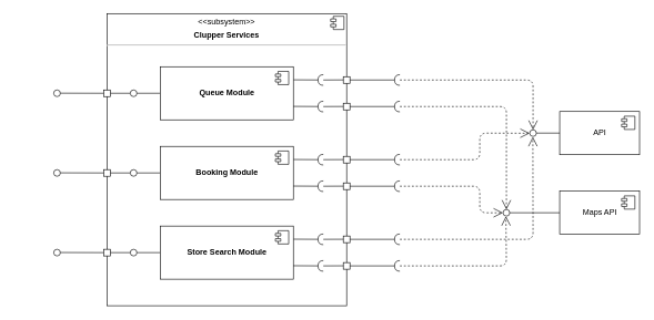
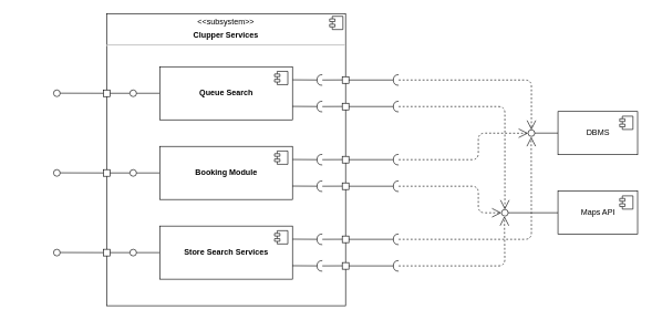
  <mxCell id="0" />
  <mxCell id="1" parent="0" />
  <mxCell id="2" value="&lt;p style=&quot;text-align: center ; margin: 6px 0px 0px&quot;&gt;&amp;lt;&amp;lt;subsystem&amp;gt;&amp;gt;&lt;/p&gt;&lt;p style=&quot;text-align: center ; margin: 6px 0px 0px&quot;&gt;&lt;b&gt;Clupper Services&lt;/b&gt;&lt;/p&gt;&lt;hr&gt;&lt;p style=&quot;margin: 0px ; margin-left: 8px&quot;&gt;&lt;br&gt;&lt;/p&gt;" style="align=left;overflow=fill;html=1;dropTarget=0;" vertex="1" parent="1"><mxGeometry x="160" y="20" width="360" height="440" as="geometry" /></mxCell>
  <mxCell id="3" value="" style="shape=component;jettyWidth=8;jettyHeight=4;" vertex="1" parent="2"><mxGeometry x="1" width="20" height="20" relative="1" as="geometry"><mxPoint x="-24" y="4" as="offset" /></mxGeometry></mxCell>
  <mxCell id="4" value="" style="endArrow=open;endSize=12;dashed=1;html=1;" edge="1" parent="1" target="77"><mxGeometry width="160" relative="1" as="geometry"><mxPoint x="600" y="120" as="sourcePoint" /><mxPoint x="670" y="139.9" as="targetPoint" /><Array as="points"><mxPoint x="800" y="120" /></Array></mxGeometry></mxCell>
- <mxCell id="5" value="API" style="html=1;dropTarget=0;" vertex="1" parent="1"><mxGeometry x="840" y="167.5" width="120" height="65" as="geometry" /></mxCell>
+ <mxCell id="5" value="DBMS" style="html=1;dropTarget=0;" vertex="1" parent="1"><mxGeometry x="840" y="167.5" width="120" height="65" as="geometry" /></mxCell>
  <mxCell id="6" value="" style="shape=module;jettyWidth=8;jettyHeight=4;" vertex="1" parent="5"><mxGeometry x="1" width="20" height="20" relative="1" as="geometry"><mxPoint x="-27" y="7" as="offset" /></mxGeometry></mxCell>
  <mxCell id="7" value="" style="group" vertex="1" connectable="0" parent="1"><mxGeometry x="20" y="100" width="580" height="80" as="geometry" /></mxCell>
  <mxCell id="8" value="" style="group" vertex="1" connectable="0" parent="7"><mxGeometry x="420" y="15" width="160" height="10" as="geometry" /></mxCell>
  <mxCell id="9" value="" style="rounded=0;orthogonalLoop=1;jettySize=auto;html=1;endArrow=halfCircle;endFill=0;endSize=6;strokeWidth=1;" edge="1" parent="8"><mxGeometry relative="1" as="geometry"><mxPoint y="4.76" as="sourcePoint" /><mxPoint x="45" y="5" as="targetPoint" /></mxGeometry></mxCell>
  <mxCell id="10" value="" style="fontStyle=0;labelPosition=right;verticalLabelPosition=middle;align=left;verticalAlign=middle;spacingLeft=2;" vertex="1" parent="8"><mxGeometry x="75" width="10" height="10" as="geometry" /></mxCell>
  <mxCell id="11" value="" style="rounded=0;orthogonalLoop=1;jettySize=auto;html=1;endArrow=none;endFill=0;" edge="1" parent="8"><mxGeometry relative="1" as="geometry"><mxPoint x="45" y="5" as="sourcePoint" /><mxPoint x="75" y="4.88" as="targetPoint" /><Array as="points" /></mxGeometry></mxCell>
  <mxCell id="12" value="" style="rounded=0;orthogonalLoop=1;jettySize=auto;html=1;endArrow=halfCircle;endFill=0;endSize=6;strokeWidth=1;exitX=1;exitY=0.5;exitDx=0;exitDy=0;" edge="1" parent="8" source="10"><mxGeometry relative="1" as="geometry"><mxPoint x="120" y="4.71" as="sourcePoint" /><mxPoint x="160" y="5" as="targetPoint" /></mxGeometry></mxCell>
  <mxCell id="13" value="" style="group" vertex="1" connectable="0" parent="7"><mxGeometry x="60" y="35" width="160" height="10" as="geometry" /></mxCell>
  <mxCell id="14" value="" style="rounded=0;orthogonalLoop=1;jettySize=auto;html=1;endArrow=none;endFill=0;" edge="1" parent="13" target="16"><mxGeometry relative="1" as="geometry"><mxPoint x="85" y="5" as="sourcePoint" /><mxPoint x="120" y="5" as="targetPoint" /><Array as="points" /></mxGeometry></mxCell>
  <mxCell id="15" value="" style="fontStyle=0;labelPosition=right;verticalLabelPosition=middle;align=left;verticalAlign=middle;spacingLeft=2;" vertex="1" parent="13"><mxGeometry x="75" width="10" height="10" as="geometry" /></mxCell>
  <mxCell id="16" value="" style="ellipse;whiteSpace=wrap;html=1;fontFamily=Helvetica;fontSize=12;fontColor=#000000;align=center;strokeColor=#000000;fillColor=#ffffff;points=[];aspect=fixed;resizable=0;" vertex="1" parent="13"><mxGeometry x="115" width="10" height="10" as="geometry" /></mxCell>
  <mxCell id="17" value="" style="rounded=0;orthogonalLoop=1;jettySize=auto;html=1;endArrow=none;endFill=0;exitX=1;exitY=0.5;exitDx=0;exitDy=0;exitPerimeter=0;" edge="1" parent="13" source="16"><mxGeometry relative="1" as="geometry"><mxPoint x="170" y="4.83" as="sourcePoint" /><mxPoint x="160" y="5" as="targetPoint" /></mxGeometry></mxCell>
  <mxCell id="18" value="" style="ellipse;whiteSpace=wrap;html=1;fontFamily=Helvetica;fontSize=12;fontColor=#000000;align=center;strokeColor=#000000;fillColor=#ffffff;points=[];aspect=fixed;resizable=0;" vertex="1" parent="13"><mxGeometry width="10" height="10" as="geometry" /></mxCell>
  <mxCell id="19" value="" style="rounded=0;orthogonalLoop=1;jettySize=auto;html=1;endArrow=none;endFill=0;entryX=0;entryY=0.5;entryDx=0;entryDy=0;" edge="1" parent="13" target="15"><mxGeometry relative="1" as="geometry"><mxPoint x="10" y="4.86" as="sourcePoint" /><mxPoint x="40" y="5" as="targetPoint" /></mxGeometry></mxCell>
- <mxCell id="20" value="&lt;b&gt;Queue Module&lt;/b&gt;" style="html=1;dropTarget=0;" vertex="1" parent="7"><mxGeometry x="220" width="200" height="80" as="geometry" /></mxCell>
+ <mxCell id="20" value="&lt;b&gt;Queue Search&lt;/b&gt;" style="html=1;dropTarget=0;" vertex="1" parent="7"><mxGeometry x="220" width="200" height="80" as="geometry" /></mxCell>
  <mxCell id="21" value="" style="shape=module;jettyWidth=8;jettyHeight=4;" vertex="1" parent="20"><mxGeometry x="1" width="20" height="20" relative="1" as="geometry"><mxPoint x="-27" y="7" as="offset" /></mxGeometry></mxCell>
  <mxCell id="22" value="" style="group" vertex="1" connectable="0" parent="7"><mxGeometry x="420" y="55" width="160" height="10" as="geometry" /></mxCell>
  <mxCell id="23" value="" style="rounded=0;orthogonalLoop=1;jettySize=auto;html=1;endArrow=halfCircle;endFill=0;endSize=6;strokeWidth=1;" edge="1" parent="22"><mxGeometry relative="1" as="geometry"><mxPoint y="4.76" as="sourcePoint" /><mxPoint x="45" y="5" as="targetPoint" /></mxGeometry></mxCell>
  <mxCell id="24" value="" style="fontStyle=0;labelPosition=right;verticalLabelPosition=middle;align=left;verticalAlign=middle;spacingLeft=2;" vertex="1" parent="22"><mxGeometry x="75" width="10" height="10" as="geometry" /></mxCell>
  <mxCell id="25" value="" style="rounded=0;orthogonalLoop=1;jettySize=auto;html=1;endArrow=none;endFill=0;" edge="1" parent="22"><mxGeometry relative="1" as="geometry"><mxPoint x="45" y="5" as="sourcePoint" /><mxPoint x="75" y="4.88" as="targetPoint" /><Array as="points" /></mxGeometry></mxCell>
  <mxCell id="26" value="" style="rounded=0;orthogonalLoop=1;jettySize=auto;html=1;endArrow=halfCircle;endFill=0;endSize=6;strokeWidth=1;exitX=1;exitY=0.5;exitDx=0;exitDy=0;" edge="1" parent="22" source="24"><mxGeometry relative="1" as="geometry"><mxPoint x="120" y="4.71" as="sourcePoint" /><mxPoint x="160" y="5" as="targetPoint" /></mxGeometry></mxCell>
  <mxCell id="27" value="" style="group" vertex="1" connectable="0" parent="1"><mxGeometry x="20" y="220" width="580" height="80" as="geometry" /></mxCell>
  <mxCell id="28" value="" style="group" vertex="1" connectable="0" parent="27"><mxGeometry x="420" y="15" width="160" height="10" as="geometry" /></mxCell>
  <mxCell id="29" value="" style="rounded=0;orthogonalLoop=1;jettySize=auto;html=1;endArrow=halfCircle;endFill=0;endSize=6;strokeWidth=1;" edge="1" parent="28"><mxGeometry relative="1" as="geometry"><mxPoint y="4.76" as="sourcePoint" /><mxPoint x="45" y="5" as="targetPoint" /></mxGeometry></mxCell>
  <mxCell id="30" value="" style="fontStyle=0;labelPosition=right;verticalLabelPosition=middle;align=left;verticalAlign=middle;spacingLeft=2;" vertex="1" parent="28"><mxGeometry x="75" width="10" height="10" as="geometry" /></mxCell>
  <mxCell id="31" value="" style="rounded=0;orthogonalLoop=1;jettySize=auto;html=1;endArrow=none;endFill=0;" edge="1" parent="28"><mxGeometry relative="1" as="geometry"><mxPoint x="45" y="5" as="sourcePoint" /><mxPoint x="75" y="4.88" as="targetPoint" /><Array as="points" /></mxGeometry></mxCell>
  <mxCell id="32" value="" style="rounded=0;orthogonalLoop=1;jettySize=auto;html=1;endArrow=halfCircle;endFill=0;endSize=6;strokeWidth=1;exitX=1;exitY=0.5;exitDx=0;exitDy=0;" edge="1" parent="28" source="30"><mxGeometry relative="1" as="geometry"><mxPoint x="120" y="4.71" as="sourcePoint" /><mxPoint x="160" y="5" as="targetPoint" /></mxGeometry></mxCell>
  <mxCell id="33" value="" style="group" vertex="1" connectable="0" parent="27"><mxGeometry x="60" y="35" width="160" height="10" as="geometry" /></mxCell>
  <mxCell id="34" value="" style="rounded=0;orthogonalLoop=1;jettySize=auto;html=1;endArrow=none;endFill=0;" edge="1" parent="33" target="36"><mxGeometry relative="1" as="geometry"><mxPoint x="85" y="5" as="sourcePoint" /><mxPoint x="120" y="5" as="targetPoint" /><Array as="points" /></mxGeometry></mxCell>
  <mxCell id="35" value="" style="fontStyle=0;labelPosition=right;verticalLabelPosition=middle;align=left;verticalAlign=middle;spacingLeft=2;" vertex="1" parent="33"><mxGeometry x="75" width="10" height="10" as="geometry" /></mxCell>
  <mxCell id="36" value="" style="ellipse;whiteSpace=wrap;html=1;fontFamily=Helvetica;fontSize=12;fontColor=#000000;align=center;strokeColor=#000000;fillColor=#ffffff;points=[];aspect=fixed;resizable=0;" vertex="1" parent="33"><mxGeometry x="115" width="10" height="10" as="geometry" /></mxCell>
  <mxCell id="37" value="" style="rounded=0;orthogonalLoop=1;jettySize=auto;html=1;endArrow=none;endFill=0;exitX=1;exitY=0.5;exitDx=0;exitDy=0;exitPerimeter=0;" edge="1" parent="33" source="36"><mxGeometry relative="1" as="geometry"><mxPoint x="170" y="4.83" as="sourcePoint" /><mxPoint x="160" y="5" as="targetPoint" /></mxGeometry></mxCell>
  <mxCell id="38" value="" style="ellipse;whiteSpace=wrap;html=1;fontFamily=Helvetica;fontSize=12;fontColor=#000000;align=center;strokeColor=#000000;fillColor=#ffffff;points=[];aspect=fixed;resizable=0;" vertex="1" parent="33"><mxGeometry width="10" height="10" as="geometry" /></mxCell>
  <mxCell id="39" value="" style="rounded=0;orthogonalLoop=1;jettySize=auto;html=1;endArrow=none;endFill=0;entryX=0;entryY=0.5;entryDx=0;entryDy=0;" edge="1" parent="33" target="35"><mxGeometry relative="1" as="geometry"><mxPoint x="10" y="4.86" as="sourcePoint" /><mxPoint x="40" y="5" as="targetPoint" /></mxGeometry></mxCell>
  <mxCell id="40" value="&lt;b&gt;Booking Module&lt;/b&gt;" style="html=1;dropTarget=0;" vertex="1" parent="27"><mxGeometry x="220" width="200" height="80" as="geometry" /></mxCell>
  <mxCell id="41" value="" style="shape=module;jettyWidth=8;jettyHeight=4;" vertex="1" parent="40"><mxGeometry x="1" width="20" height="20" relative="1" as="geometry"><mxPoint x="-27" y="7" as="offset" /></mxGeometry></mxCell>
  <mxCell id="42" value="" style="group" vertex="1" connectable="0" parent="27"><mxGeometry x="420" y="55" width="160" height="10" as="geometry" /></mxCell>
  <mxCell id="43" value="" style="rounded=0;orthogonalLoop=1;jettySize=auto;html=1;endArrow=halfCircle;endFill=0;endSize=6;strokeWidth=1;" edge="1" parent="42"><mxGeometry relative="1" as="geometry"><mxPoint y="4.76" as="sourcePoint" /><mxPoint x="45" y="5" as="targetPoint" /></mxGeometry></mxCell>
  <mxCell id="44" value="" style="fontStyle=0;labelPosition=right;verticalLabelPosition=middle;align=left;verticalAlign=middle;spacingLeft=2;" vertex="1" parent="42"><mxGeometry x="75" width="10" height="10" as="geometry" /></mxCell>
  <mxCell id="45" value="" style="rounded=0;orthogonalLoop=1;jettySize=auto;html=1;endArrow=none;endFill=0;" edge="1" parent="42"><mxGeometry relative="1" as="geometry"><mxPoint x="45" y="5" as="sourcePoint" /><mxPoint x="75" y="4.88" as="targetPoint" /><Array as="points" /></mxGeometry></mxCell>
  <mxCell id="46" value="" style="rounded=0;orthogonalLoop=1;jettySize=auto;html=1;endArrow=halfCircle;endFill=0;endSize=6;strokeWidth=1;exitX=1;exitY=0.5;exitDx=0;exitDy=0;" edge="1" parent="42" source="44"><mxGeometry relative="1" as="geometry"><mxPoint x="120" y="4.71" as="sourcePoint" /><mxPoint x="160" y="5" as="targetPoint" /></mxGeometry></mxCell>
  <mxCell id="47" value="" style="group" vertex="1" connectable="0" parent="1"><mxGeometry x="20" y="340" width="580" height="80" as="geometry" /></mxCell>
  <mxCell id="48" value="" style="group" vertex="1" connectable="0" parent="47"><mxGeometry x="420" y="15" width="160" height="10" as="geometry" /></mxCell>
  <mxCell id="49" value="" style="rounded=0;orthogonalLoop=1;jettySize=auto;html=1;endArrow=halfCircle;endFill=0;endSize=6;strokeWidth=1;" edge="1" parent="48"><mxGeometry relative="1" as="geometry"><mxPoint y="4.76" as="sourcePoint" /><mxPoint x="45" y="5" as="targetPoint" /></mxGeometry></mxCell>
  <mxCell id="50" value="" style="fontStyle=0;labelPosition=right;verticalLabelPosition=middle;align=left;verticalAlign=middle;spacingLeft=2;" vertex="1" parent="48"><mxGeometry x="75" width="10" height="10" as="geometry" /></mxCell>
  <mxCell id="51" value="" style="rounded=0;orthogonalLoop=1;jettySize=auto;html=1;endArrow=none;endFill=0;" edge="1" parent="48"><mxGeometry relative="1" as="geometry"><mxPoint x="45" y="5" as="sourcePoint" /><mxPoint x="75" y="4.88" as="targetPoint" /><Array as="points" /></mxGeometry></mxCell>
  <mxCell id="52" value="" style="rounded=0;orthogonalLoop=1;jettySize=auto;html=1;endArrow=halfCircle;endFill=0;endSize=6;strokeWidth=1;exitX=1;exitY=0.5;exitDx=0;exitDy=0;" edge="1" parent="48" source="50"><mxGeometry relative="1" as="geometry"><mxPoint x="120" y="4.71" as="sourcePoint" /><mxPoint x="160" y="5" as="targetPoint" /></mxGeometry></mxCell>
  <mxCell id="53" value="" style="group" vertex="1" connectable="0" parent="47"><mxGeometry x="60" y="35" width="160" height="10" as="geometry" /></mxCell>
  <mxCell id="54" value="" style="rounded=0;orthogonalLoop=1;jettySize=auto;html=1;endArrow=none;endFill=0;" edge="1" parent="53" target="56"><mxGeometry relative="1" as="geometry"><mxPoint x="85" y="5" as="sourcePoint" /><mxPoint x="120" y="5" as="targetPoint" /><Array as="points" /></mxGeometry></mxCell>
  <mxCell id="55" value="" style="fontStyle=0;labelPosition=right;verticalLabelPosition=middle;align=left;verticalAlign=middle;spacingLeft=2;" vertex="1" parent="53"><mxGeometry x="75" width="10" height="10" as="geometry" /></mxCell>
  <mxCell id="56" value="" style="ellipse;whiteSpace=wrap;html=1;fontFamily=Helvetica;fontSize=12;fontColor=#000000;align=center;strokeColor=#000000;fillColor=#ffffff;points=[];aspect=fixed;resizable=0;" vertex="1" parent="53"><mxGeometry x="115" width="10" height="10" as="geometry" /></mxCell>
  <mxCell id="57" value="" style="rounded=0;orthogonalLoop=1;jettySize=auto;html=1;endArrow=none;endFill=0;exitX=1;exitY=0.5;exitDx=0;exitDy=0;exitPerimeter=0;" edge="1" parent="53" source="56"><mxGeometry relative="1" as="geometry"><mxPoint x="170" y="4.83" as="sourcePoint" /><mxPoint x="160" y="5" as="targetPoint" /></mxGeometry></mxCell>
  <mxCell id="58" value="" style="ellipse;whiteSpace=wrap;html=1;fontFamily=Helvetica;fontSize=12;fontColor=#000000;align=center;strokeColor=#000000;fillColor=#ffffff;points=[];aspect=fixed;resizable=0;" vertex="1" parent="53"><mxGeometry width="10" height="10" as="geometry" /></mxCell>
  <mxCell id="59" value="" style="rounded=0;orthogonalLoop=1;jettySize=auto;html=1;endArrow=none;endFill=0;entryX=0;entryY=0.5;entryDx=0;entryDy=0;" edge="1" parent="53" target="55"><mxGeometry relative="1" as="geometry"><mxPoint x="10" y="4.86" as="sourcePoint" /><mxPoint x="40" y="5" as="targetPoint" /></mxGeometry></mxCell>
- <mxCell id="60" value="&lt;b&gt;Store Search Module&lt;/b&gt;" style="html=1;dropTarget=0;" vertex="1" parent="47"><mxGeometry x="220" width="200" height="80" as="geometry" /></mxCell>
+ <mxCell id="60" value="&lt;b&gt;Store Search Services&lt;/b&gt;" style="html=1;dropTarget=0;" vertex="1" parent="47"><mxGeometry x="220" width="200" height="80" as="geometry" /></mxCell>
  <mxCell id="61" value="" style="shape=module;jettyWidth=8;jettyHeight=4;" vertex="1" parent="60"><mxGeometry x="1" width="20" height="20" relative="1" as="geometry"><mxPoint x="-27" y="7" as="offset" /></mxGeometry></mxCell>
  <mxCell id="62" value="" style="group" vertex="1" connectable="0" parent="47"><mxGeometry x="420" y="55" width="160" height="10" as="geometry" /></mxCell>
  <mxCell id="63" value="" style="rounded=0;orthogonalLoop=1;jettySize=auto;html=1;endArrow=halfCircle;endFill=0;endSize=6;strokeWidth=1;" edge="1" parent="62"><mxGeometry relative="1" as="geometry"><mxPoint y="4.76" as="sourcePoint" /><mxPoint x="45" y="5" as="targetPoint" /></mxGeometry></mxCell>
  <mxCell id="64" value="" style="fontStyle=0;labelPosition=right;verticalLabelPosition=middle;align=left;verticalAlign=middle;spacingLeft=2;" vertex="1" parent="62"><mxGeometry x="75" width="10" height="10" as="geometry" /></mxCell>
  <mxCell id="65" value="" style="rounded=0;orthogonalLoop=1;jettySize=auto;html=1;endArrow=none;endFill=0;" edge="1" parent="62"><mxGeometry relative="1" as="geometry"><mxPoint x="45" y="5" as="sourcePoint" /><mxPoint x="75" y="4.88" as="targetPoint" /><Array as="points" /></mxGeometry></mxCell>
  <mxCell id="66" value="" style="rounded=0;orthogonalLoop=1;jettySize=auto;html=1;endArrow=halfCircle;endFill=0;endSize=6;strokeWidth=1;exitX=1;exitY=0.5;exitDx=0;exitDy=0;" edge="1" parent="62" source="64"><mxGeometry relative="1" as="geometry"><mxPoint x="120" y="4.71" as="sourcePoint" /><mxPoint x="160" y="5" as="targetPoint" /></mxGeometry></mxCell>
  <mxCell id="67" value="" style="ellipse;whiteSpace=wrap;html=1;fontFamily=Helvetica;fontSize=12;fontColor=#000000;align=center;strokeColor=#000000;fillColor=#ffffff;points=[];aspect=fixed;resizable=0;" vertex="1" parent="1"><mxGeometry x="755" y="315" width="10" height="10" as="geometry" /></mxCell>
  <mxCell id="68" value="" style="rounded=0;orthogonalLoop=1;jettySize=auto;html=1;endArrow=none;endFill=0;exitX=1;exitY=0.5;exitDx=0;exitDy=0;exitPerimeter=0;entryX=0;entryY=0.5;entryDx=0;entryDy=0;" edge="1" parent="1" source="67" target="69"><mxGeometry relative="1" as="geometry"><mxPoint x="690" y="-182.67" as="sourcePoint" /><mxPoint x="840" y="332.5" as="targetPoint" /></mxGeometry></mxCell>
  <mxCell id="69" value="Maps API" style="html=1;dropTarget=0;" vertex="1" parent="1"><mxGeometry x="840" y="287.5" width="120" height="65" as="geometry" /></mxCell>
  <mxCell id="70" value="" style="shape=module;jettyWidth=8;jettyHeight=4;" vertex="1" parent="69"><mxGeometry x="1" width="20" height="20" relative="1" as="geometry"><mxPoint x="-27" y="7" as="offset" /></mxGeometry></mxCell>
  <mxCell id="71" value="" style="endArrow=open;endSize=12;dashed=1;html=1;" edge="1" parent="1" target="67"><mxGeometry width="160" relative="1" as="geometry"><mxPoint x="600" y="160" as="sourcePoint" /><mxPoint x="770" y="310" as="targetPoint" /><Array as="points"><mxPoint x="760" y="160" /></Array></mxGeometry></mxCell>
  <mxCell id="72" value="" style="endArrow=open;endSize=12;dashed=1;html=1;entryX=-0.01;entryY=0.522;entryDx=0;entryDy=0;entryPerimeter=0;" edge="1" parent="1" target="77"><mxGeometry width="160" relative="1" as="geometry"><mxPoint x="600" y="240" as="sourcePoint" /><mxPoint x="760" y="407.5" as="targetPoint" /><Array as="points"><mxPoint x="720" y="240" /><mxPoint x="720" y="200" /></Array></mxGeometry></mxCell>
  <mxCell id="73" value="" style="endArrow=open;endSize=12;dashed=1;html=1;entryX=0.429;entryY=1.029;entryDx=0;entryDy=0;entryPerimeter=0;" edge="1" parent="1" target="67"><mxGeometry width="160" relative="1" as="geometry"><mxPoint x="600" y="400" as="sourcePoint" /><mxPoint x="760" y="340" as="targetPoint" /><Array as="points"><mxPoint x="760" y="400" /></Array></mxGeometry></mxCell>
  <mxCell id="74" value="" style="endArrow=open;endSize=12;dashed=1;html=1;entryX=0.472;entryY=1.074;entryDx=0;entryDy=0;entryPerimeter=0;" edge="1" parent="1" target="77"><mxGeometry width="160" relative="1" as="geometry"><mxPoint x="600" y="360" as="sourcePoint" /><mxPoint x="760" y="300" as="targetPoint" /><Array as="points"><mxPoint x="800" y="360" /></Array></mxGeometry></mxCell>
  <mxCell id="75" value="" style="endArrow=open;endSize=12;dashed=1;html=1;entryX=-0.023;entryY=0.504;entryDx=0;entryDy=0;entryPerimeter=0;" edge="1" parent="1" target="67"><mxGeometry width="160" relative="1" as="geometry"><mxPoint x="600" y="280" as="sourcePoint" /><mxPoint x="795" y="228" as="targetPoint" /><Array as="points"><mxPoint x="720" y="280" /><mxPoint x="720" y="320" /></Array></mxGeometry></mxCell>
  <mxCell id="76" value="" style="group" vertex="1" connectable="0" parent="1"><mxGeometry x="795" y="195" width="45" height="10" as="geometry" /></mxCell>
  <mxCell id="77" value="" style="ellipse;whiteSpace=wrap;html=1;fontFamily=Helvetica;fontSize=12;fontColor=#000000;align=center;strokeColor=#000000;fillColor=#ffffff;points=[];aspect=fixed;resizable=0;" vertex="1" parent="76"><mxGeometry width="10" height="10" as="geometry" /></mxCell>
  <mxCell id="78" value="" style="rounded=0;orthogonalLoop=1;jettySize=auto;html=1;endArrow=none;endFill=0;exitX=1;exitY=0.5;exitDx=0;exitDy=0;exitPerimeter=0;" edge="1" parent="76" source="77"><mxGeometry relative="1" as="geometry"><mxPoint x="-105" y="-510.17" as="sourcePoint" /><mxPoint x="45" y="5" as="targetPoint" /></mxGeometry></mxCell>
